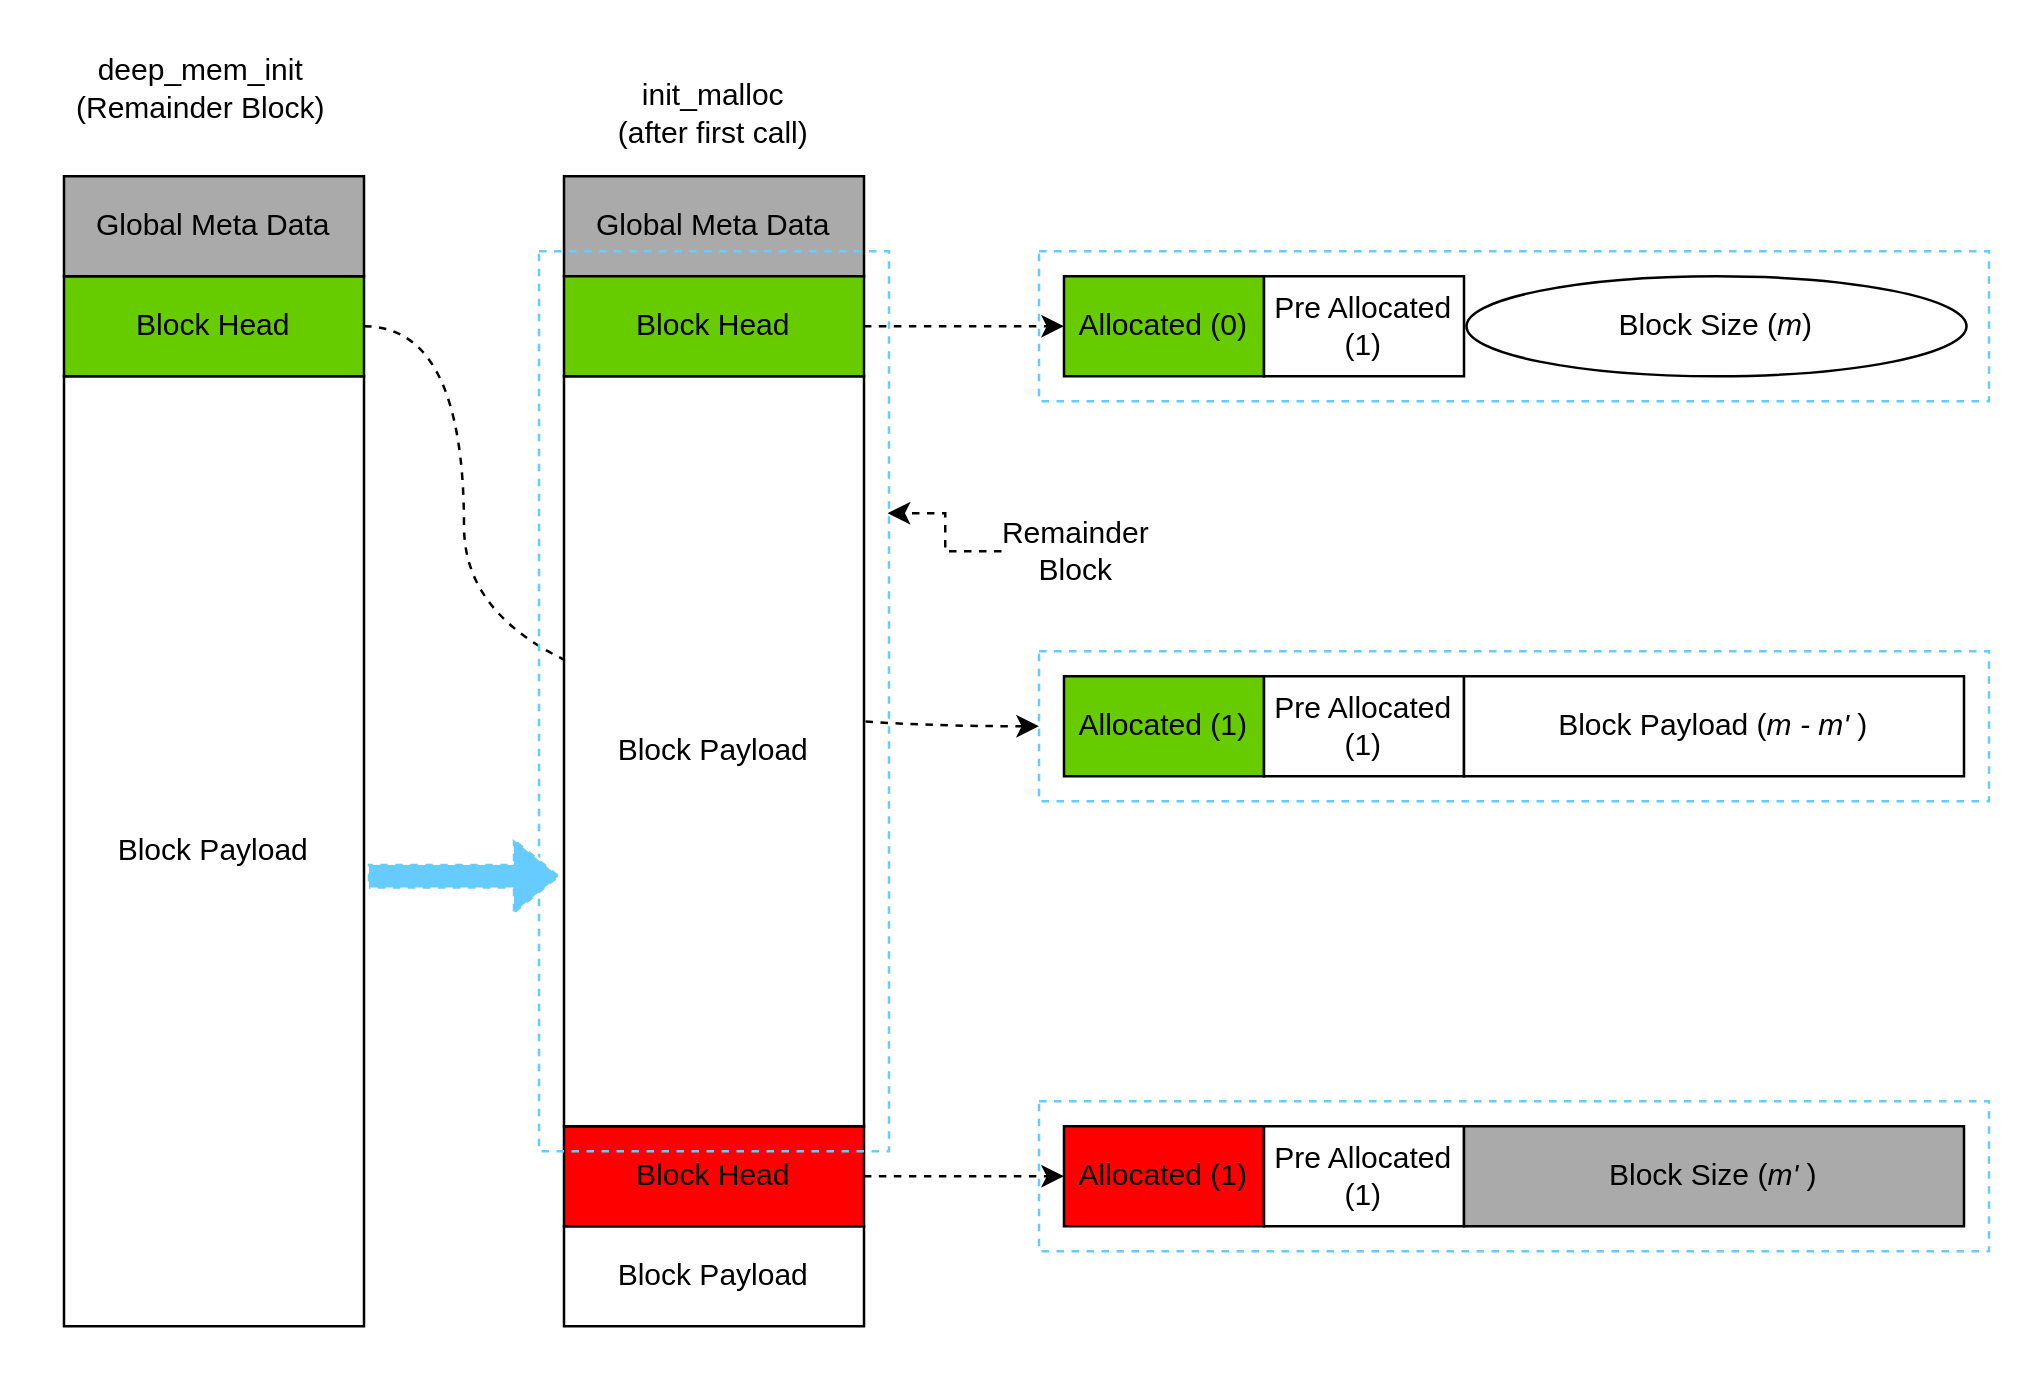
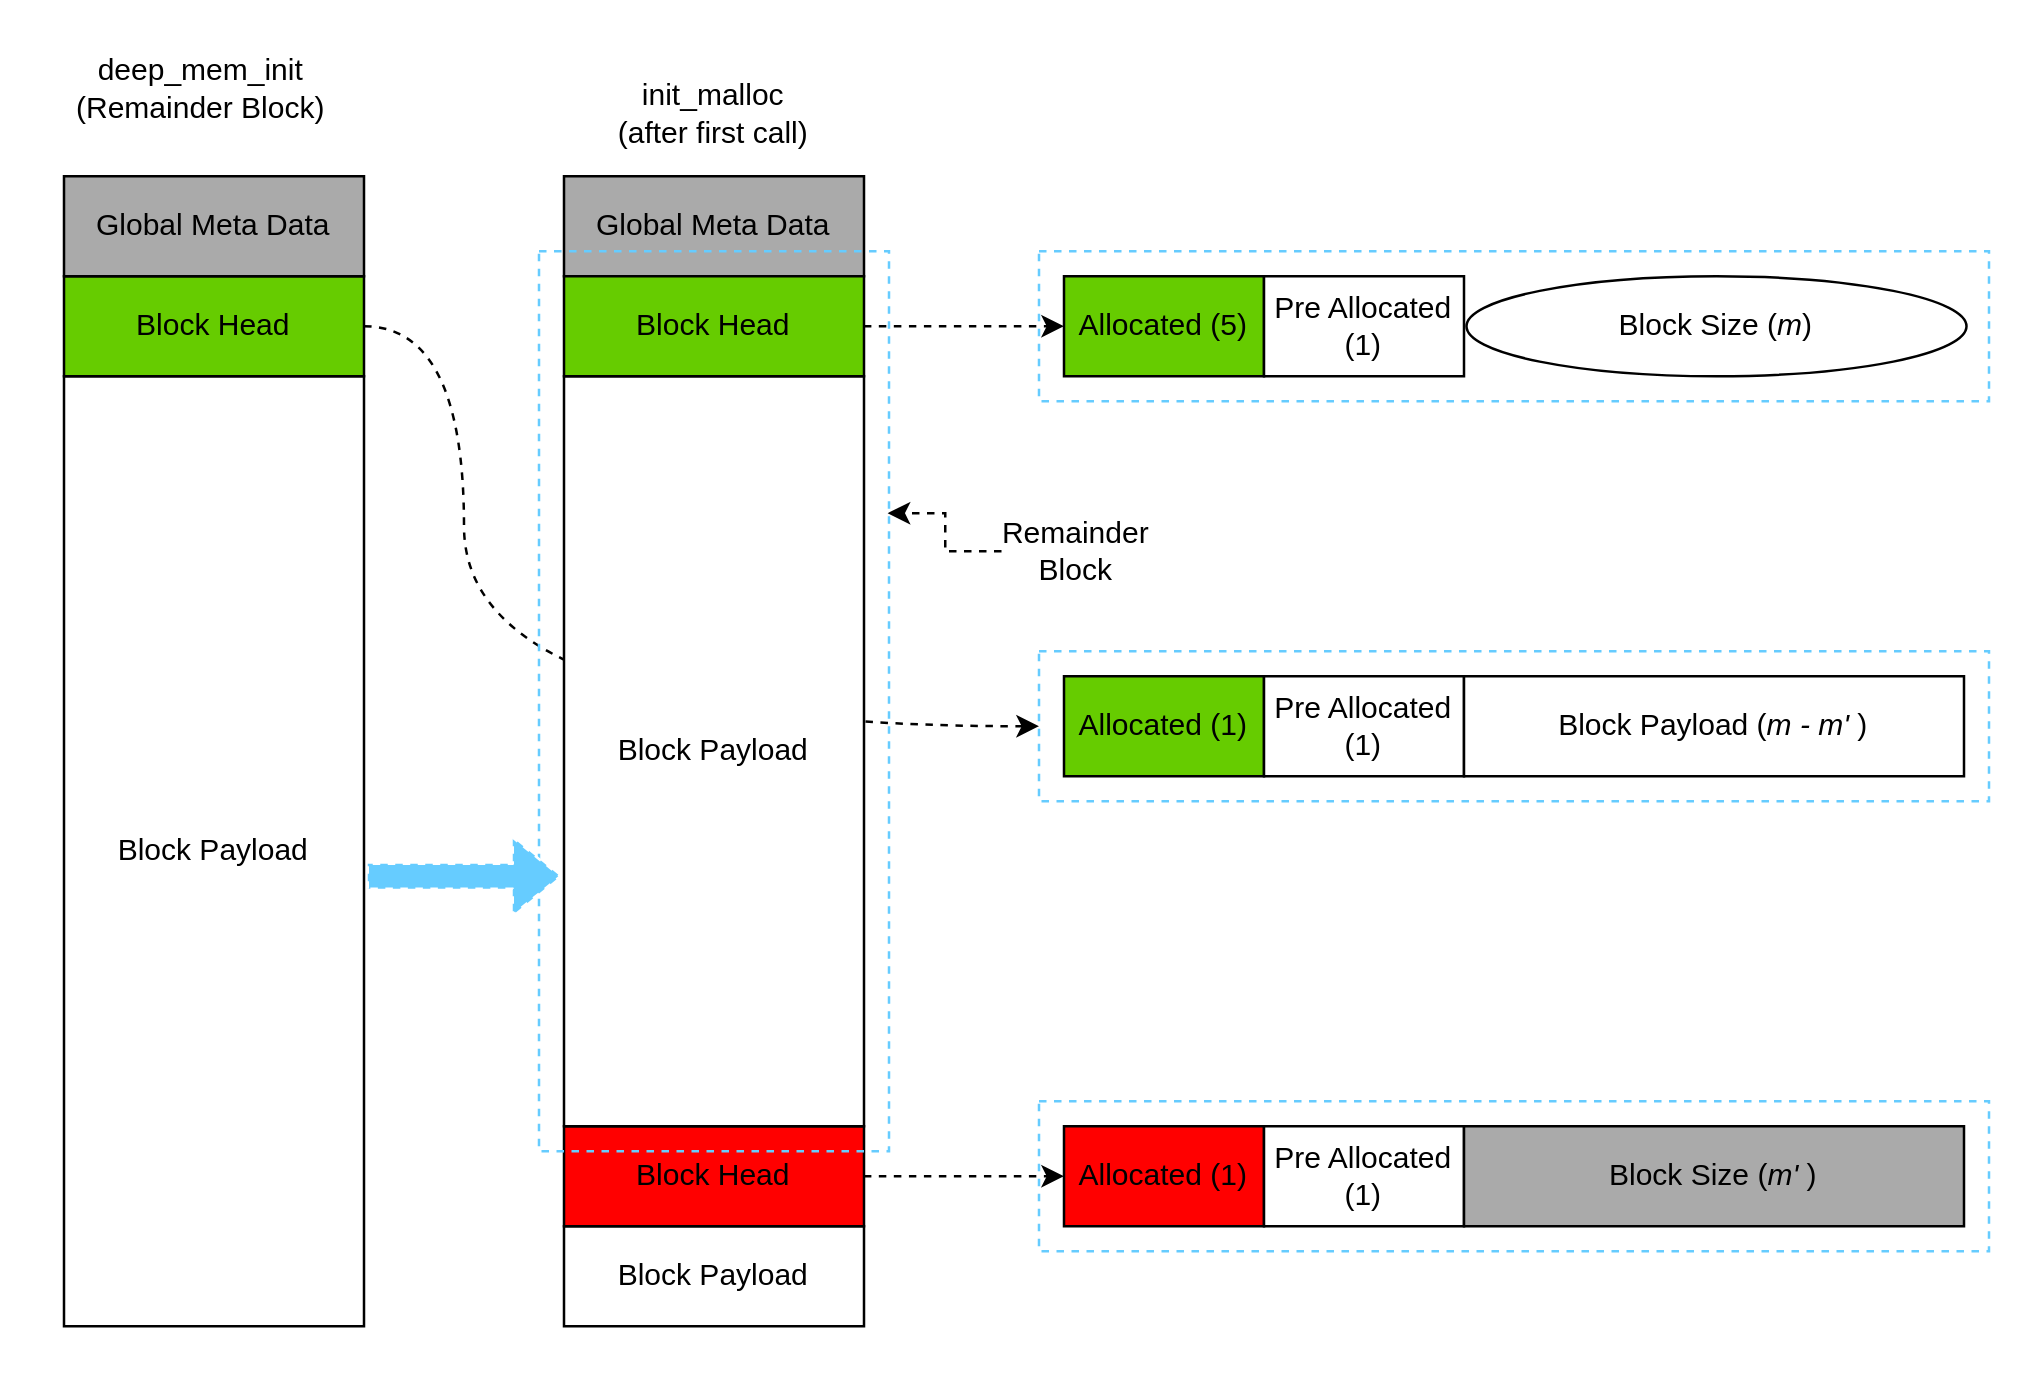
  <mxCell id="0" />
  <mxCell id="1" parent="0" />
  <mxCell id="2" value="" style="group" parent="1" vertex="1" connectable="0"><mxGeometry x="225" y="440" width="570" height="90" as="geometry" /></mxCell>
  <mxCell id="3" value="" style="rounded=0;whiteSpace=wrap;html=1;strokeColor=#66ccff;fillColor=none;dashed=1;" parent="2" vertex="1"><mxGeometry x="190" width="380" height="60" as="geometry" /></mxCell>
  <mxCell id="4" value="Block Payload" style="rounded=0;whiteSpace=wrap;html=1;" parent="2" vertex="1"><mxGeometry y="50" width="120" height="40" as="geometry" /></mxCell>
  <mxCell id="5" value="Block Head" style="rounded=0;whiteSpace=wrap;html=1;fillColor=#ff0000;" parent="2" vertex="1"><mxGeometry y="10" width="120" height="40" as="geometry" /></mxCell>
  <mxCell id="6" value="Allocated (1)" style="rounded=0;whiteSpace=wrap;html=1;fillColor=#ff0000;" parent="2" vertex="1"><mxGeometry x="200" y="10" width="80" height="40" as="geometry" /></mxCell>
  <mxCell id="7" value="" style="edgeStyle=orthogonalEdgeStyle;orthogonalLoop=1;jettySize=auto;html=1;dashed=1;curved=1;" parent="2" source="5" target="6" edge="1"><mxGeometry relative="1" as="geometry" /></mxCell>
  <mxCell id="8" value="Pre Allocated (1)" style="rounded=0;whiteSpace=wrap;html=1;" parent="2" vertex="1"><mxGeometry x="280" y="10" width="80" height="40" as="geometry" /></mxCell>
  <mxCell id="9" value="Block Size (&lt;i&gt;m'&amp;nbsp;&lt;/i&gt;)" style="rounded=0;whiteSpace=wrap;html=1;fillColor=#aaaaaa;" parent="2" vertex="1"><mxGeometry x="360" y="10" width="200" height="40" as="geometry" /></mxCell>
  <mxCell id="10" value="Global Meta Data" style="rounded=0;whiteSpace=wrap;html=1;fillColor=#aaaaaa;" parent="1" vertex="1"><mxGeometry x="225" y="70" width="120" height="40" as="geometry" /></mxCell>
  <mxCell id="11" value="Block Payload" style="rounded=0;whiteSpace=wrap;html=1;" parent="1" vertex="1"><mxGeometry y="150" width="120" height="380" as="geometry" x="25" /></mxCell>
  <mxCell id="12" value="" style="group" parent="1" vertex="1" connectable="0"><mxGeometry y="110" width="770" height="350" as="geometry" x="25" /></mxCell>
  <mxCell id="13" value="" style="rounded=0;whiteSpace=wrap;html=1;strokeColor=#66ccff;fillColor=none;dashed=1;" parent="12" vertex="1"><mxGeometry x="390" y="150" width="380" height="60" as="geometry" /></mxCell>
  <mxCell id="14" value="Block Head" style="rounded=0;whiteSpace=wrap;html=1;fillColor=#66cc00;" parent="12" vertex="1"><mxGeometry width="120" height="40" as="geometry" /></mxCell>
  <mxCell id="15" value="Allocated (1)" style="rounded=0;whiteSpace=wrap;html=1;fillColor=#66cc00;" parent="12" vertex="1"><mxGeometry x="400" y="160" width="80" height="40" as="geometry" /></mxCell>
  <mxCell id="16" value="Pre Allocated (1)" style="rounded=0;whiteSpace=wrap;html=1;" parent="12" vertex="1"><mxGeometry x="480" y="160" width="80" height="40" as="geometry" /></mxCell>
  <mxCell id="17" value="Block Payload (&lt;i&gt;m - m'&amp;nbsp;&lt;/i&gt;)" style="rounded=0;whiteSpace=wrap;html=1;" parent="12" vertex="1"><mxGeometry x="560" y="160" width="200" height="40" as="geometry" /></mxCell>
  <mxCell id="18" style="edgeStyle=orthogonalEdgeStyle;orthogonalLoop=1;jettySize=auto;html=1;entryX=0;entryY=0.5;entryDx=0;entryDy=0;dashed=1;curved=1;" parent="12" source="14" target="13" edge="1"><mxGeometry relative="1" as="geometry"><Array as="points"><mxPoint x="160" y="20" /><mxPoint x="160" y="180" /></Array></mxGeometry></mxCell>
  <mxCell id="19" value="Block Payload" style="rounded=0;whiteSpace=wrap;html=1;" parent="12" vertex="1"><mxGeometry x="200" y="40" width="120" height="300" as="geometry" /></mxCell>
  <mxCell id="20" value="" style="group" parent="12" vertex="1" connectable="0"><mxGeometry x="200" y="-10" width="570" height="60" as="geometry" /></mxCell>
  <mxCell id="21" value="" style="rounded=0;whiteSpace=wrap;html=1;strokeColor=#66ccff;fillColor=none;dashed=1;" parent="20" vertex="1"><mxGeometry x="190" width="380" height="60" as="geometry" /></mxCell>
  <mxCell id="22" value="Block Head" style="rounded=0;whiteSpace=wrap;html=1;fillColor=#66cc00;" parent="20" vertex="1"><mxGeometry y="10" width="120" height="40" as="geometry" /></mxCell>
- <mxCell id="23" value="Allocated (0)" style="rounded=0;whiteSpace=wrap;html=1;fillColor=#66cc00;" parent="20" vertex="1"><mxGeometry x="200" y="10" width="80" height="40" as="geometry" /></mxCell>
+ <mxCell id="23" value="Allocated (5)" style="rounded=0;whiteSpace=wrap;html=1;fillColor=#66cc00;" parent="20" vertex="1"><mxGeometry x="200" y="10" width="80" height="40" as="geometry" /></mxCell>
  <mxCell id="24" style="edgeStyle=orthogonalEdgeStyle;orthogonalLoop=1;jettySize=auto;html=1;dashed=1;curved=1;" parent="20" source="22" target="23" edge="1"><mxGeometry relative="1" as="geometry" /></mxCell>
  <mxCell id="25" value="Pre Allocated (1)" style="rounded=0;whiteSpace=wrap;html=1;" parent="20" vertex="1"><mxGeometry x="280" y="10" width="80" height="40" as="geometry" /></mxCell>
  <mxCell id="26" value="Block Size (&lt;i&gt;m&lt;/i&gt;)" style="ellipse;whiteSpace=wrap;html=1;" parent="20" vertex="1"><mxGeometry x="361" y="10" width="200" height="40" as="geometry" /></mxCell>
  <mxCell id="27" value="Remainder Block" style="text;html=1;strokeColor=none;fillColor=none;align=center;verticalAlign=middle;whiteSpace=wrap;rounded=0;dashed=1;" parent="12" vertex="1"><mxGeometry x="375" y="95" width="60" height="30" as="geometry" /></mxCell>
  <mxCell id="28" style="edgeStyle=orthogonalEdgeStyle;orthogonalLoop=1;jettySize=auto;html=1;entryX=0.996;entryY=0.291;entryDx=0;entryDy=0;rounded=0;dashed=1;entryPerimeter=0;" parent="12" source="27" target="29" edge="1"><mxGeometry relative="1" as="geometry" /></mxCell>
  <mxCell id="29" value="" style="rounded=0;whiteSpace=wrap;html=1;dashed=1;strokeColor=#66ccff;fillColor=none;" parent="12" vertex="1"><mxGeometry x="190" y="-10" width="140" height="360" as="geometry" /></mxCell>
  <mxCell id="30" value="deep_mem_init&lt;br&gt;(Remainder Block)" style="text;html=1;strokeColor=none;fillColor=none;align=center;verticalAlign=middle;whiteSpace=wrap;rounded=0;dashed=1;" parent="1" vertex="1"><mxGeometry x="20" y="20" width="120" height="30" as="geometry" /></mxCell>
  <mxCell id="31" value="init_malloc&lt;br&gt;(after first call)" style="text;html=1;strokeColor=none;fillColor=none;align=center;verticalAlign=middle;whiteSpace=wrap;rounded=0;dashed=1;" parent="1" vertex="1"><mxGeometry x="225" width="120" height="30" as="geometry" y="30" /></mxCell>
  <mxCell id="32" value="" style="shape=flexArrow;endArrow=classic;html=1;dashed=1;fillColor=#66ccff;strokeColor=#FFFFFF;" parent="1" edge="1"><mxGeometry width="50" height="50" relative="1" as="geometry"><mxPoint x="146" y="350" as="sourcePoint" /><mxPoint x="224" y="350" as="targetPoint" /></mxGeometry></mxCell>
  <mxCell id="33" value="Global Meta Data" style="rounded=0;whiteSpace=wrap;html=1;fillColor=#aaaaaa;" parent="1" vertex="1"><mxGeometry y="70" width="120" height="40" as="geometry" x="25" /></mxCell>
